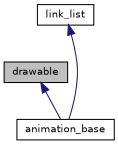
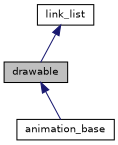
  digraph {
    node [color=black fillcolor=white fontname=Helvetica fontsize=10 shape=record style=filled]
    edge [color=midnightblue dir=back fontname=Helvetica fontsize=10 labelfontname=Helvetica labelfontsize=10 style=solid]
    n1 [fillcolor=grey75 fontcolor=black height=0.2 label=drawable width=0.4]
    n2 [height=0.2 label=animation_base width=0.4]
    n3 [height=0.2 label=link_list width=0.4]
    n1 -> n2
-   n3 -> n2
+   n3 -> n1
  }
